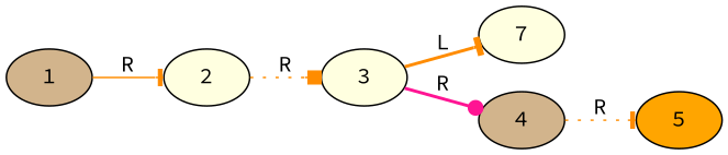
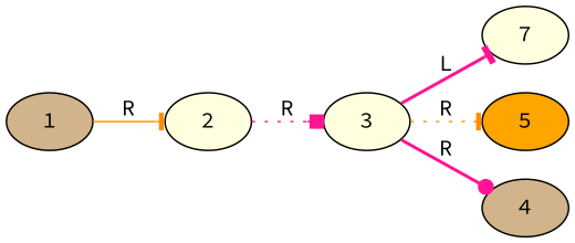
  digraph {
    fontname="Source Code Pro"
    rankdir=LR
    node [fillcolor=lightyellow fontname="Source Code Pro" style=filled]
    edge [arrowhead=tee color=darkorange fontname="Source Code Pro" style=dotted]
    n1 [label=7]
    n2 [fillcolor=orange label=5]
    n3 [fillcolor=tan label=4]
    n4 [label=3]
    n5 [label=2]
    n6 [fillcolor=tan label=1]
-   n3 -> n2 [label=R]
-   n4 -> n1 [label=L style=bold]
+   n4 -> n2 [label=R]
+   n4 -> n1 [color=deeppink label=L style=bold]
    n4 -> n3 [arrowhead=dot color=deeppink label=R style=bold]
-   n5 -> n4 [arrowhead=box label=R]
+   n5 -> n4 [arrowhead=box color=deeppink label=R]
    n6 -> n5 [label=R style=solid]
  }
